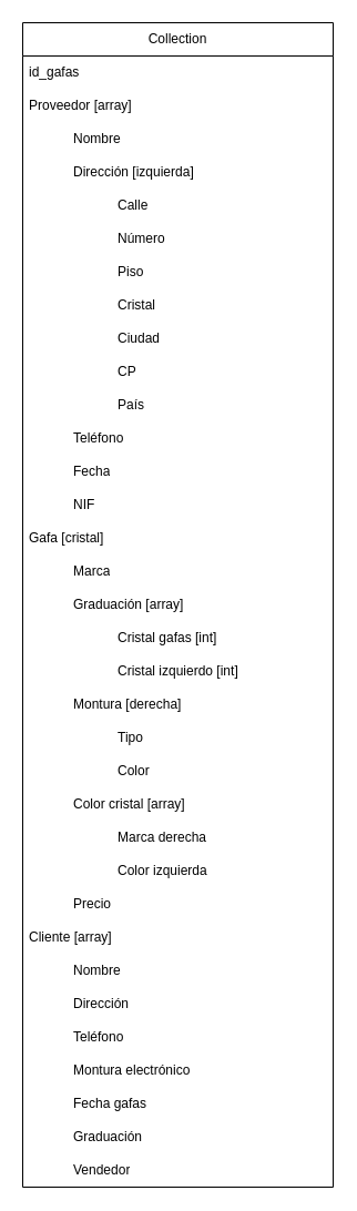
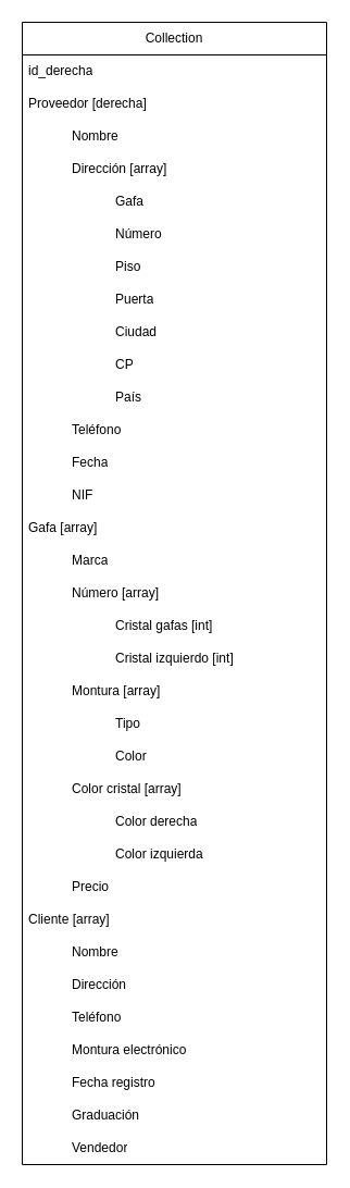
  <mxCell id="0" />
  <mxCell id="1" parent="0" />
  <mxCell id="2" value="Collection" style="swimlane;fontStyle=0;childLayout=stackLayout;horizontal=1;startSize=30;horizontalStack=0;resizeParent=1;resizeParentMax=0;resizeLast=0;collapsible=1;marginBottom=0;whiteSpace=wrap;html=1;" vertex="1" parent="1"><mxGeometry x="20" y="20" width="280" height="1050" as="geometry" /></mxCell>
- <mxCell id="3" value="id_gafas" style="text;strokeColor=none;fillColor=none;align=left;verticalAlign=middle;spacingLeft=4;spacingRight=4;overflow=hidden;points=[[0,0.5],[1,0.5]];portConstraint=eastwest;rotatable=0;whiteSpace=wrap;html=1;" vertex="1" parent="2"><mxGeometry y="30" width="280" height="30" as="geometry" /></mxCell>
- <mxCell id="4" value="Proveedor [array]" style="text;strokeColor=none;fillColor=none;align=left;verticalAlign=middle;spacingLeft=4;spacingRight=4;overflow=hidden;points=[[0,0.5],[1,0.5]];portConstraint=eastwest;rotatable=0;whiteSpace=wrap;html=1;" vertex="1" parent="2"><mxGeometry y="60" width="280" height="30" as="geometry" /></mxCell>
+ <mxCell id="3" value="id_derecha" style="text;strokeColor=none;fillColor=none;align=left;verticalAlign=middle;spacingLeft=4;spacingRight=4;overflow=hidden;points=[[0,0.5],[1,0.5]];portConstraint=eastwest;rotatable=0;whiteSpace=wrap;html=1;" vertex="1" parent="2"><mxGeometry y="30" width="280" height="30" as="geometry" /></mxCell>
+ <mxCell id="4" value="Proveedor [derecha]" style="text;strokeColor=none;fillColor=none;align=left;verticalAlign=middle;spacingLeft=4;spacingRight=4;overflow=hidden;points=[[0,0.5],[1,0.5]];portConstraint=eastwest;rotatable=0;whiteSpace=wrap;html=1;" vertex="1" parent="2"><mxGeometry y="60" width="280" height="30" as="geometry" /></mxCell>
  <mxCell id="5" value="&lt;blockquote style=&quot;margin: 0 0 0 40px; border: none; padding: 0px;&quot;&gt;Nombre&lt;/blockquote&gt;" style="text;strokeColor=none;fillColor=none;align=left;verticalAlign=middle;spacingLeft=4;spacingRight=4;overflow=hidden;points=[[0,0.5],[1,0.5]];portConstraint=eastwest;rotatable=0;whiteSpace=wrap;html=1;" vertex="1" parent="2"><mxGeometry y="90" width="280" height="30" as="geometry" /></mxCell>
- <mxCell id="6" value="&lt;blockquote style=&quot;margin: 0 0 0 40px; border: none; padding: 0px;&quot;&gt;Dirección [izquierda]&lt;span style=&quot;white-space: pre;&quot;&gt; &lt;/span&gt;&lt;/blockquote&gt;" style="text;strokeColor=none;fillColor=none;align=left;verticalAlign=middle;spacingLeft=4;spacingRight=4;overflow=hidden;points=[[0,0.5],[1,0.5]];portConstraint=eastwest;rotatable=0;whiteSpace=wrap;html=1;" vertex="1" parent="2"><mxGeometry y="120" width="280" height="30" as="geometry" /></mxCell>
- <mxCell id="7" value="&lt;blockquote style=&quot;margin: 0 0 0 40px; border: none; padding: 0px;&quot;&gt;&lt;blockquote style=&quot;margin: 0 0 0 40px; border: none; padding: 0px;&quot;&gt;Calle&lt;/blockquote&gt;&lt;/blockquote&gt;" style="text;strokeColor=none;fillColor=none;align=left;verticalAlign=middle;spacingLeft=4;spacingRight=4;overflow=hidden;points=[[0,0.5],[1,0.5]];portConstraint=eastwest;rotatable=0;whiteSpace=wrap;html=1;" vertex="1" parent="2"><mxGeometry y="150" width="280" height="30" as="geometry" /></mxCell>
+ <mxCell id="6" value="&lt;blockquote style=&quot;margin: 0 0 0 40px; border: none; padding: 0px;&quot;&gt;Dirección [array]&lt;span style=&quot;white-space: pre;&quot;&gt; &lt;/span&gt;&lt;/blockquote&gt;" style="text;strokeColor=none;fillColor=none;align=left;verticalAlign=middle;spacingLeft=4;spacingRight=4;overflow=hidden;points=[[0,0.5],[1,0.5]];portConstraint=eastwest;rotatable=0;whiteSpace=wrap;html=1;" vertex="1" parent="2"><mxGeometry y="120" width="280" height="30" as="geometry" /></mxCell>
+ <mxCell id="7" value="&lt;blockquote style=&quot;margin: 0 0 0 40px; border: none; padding: 0px;&quot;&gt;&lt;blockquote style=&quot;margin: 0 0 0 40px; border: none; padding: 0px;&quot;&gt;Gafa&lt;/blockquote&gt;&lt;/blockquote&gt;" style="text;strokeColor=none;fillColor=none;align=left;verticalAlign=middle;spacingLeft=4;spacingRight=4;overflow=hidden;points=[[0,0.5],[1,0.5]];portConstraint=eastwest;rotatable=0;whiteSpace=wrap;html=1;" vertex="1" parent="2"><mxGeometry y="150" width="280" height="30" as="geometry" /></mxCell>
  <mxCell id="8" value="&lt;blockquote style=&quot;margin: 0 0 0 40px; border: none; padding: 0px;&quot;&gt;&lt;blockquote style=&quot;margin: 0 0 0 40px; border: none; padding: 0px;&quot;&gt;Número&lt;/blockquote&gt;&lt;/blockquote&gt;" style="text;strokeColor=none;fillColor=none;align=left;verticalAlign=middle;spacingLeft=4;spacingRight=4;overflow=hidden;points=[[0,0.5],[1,0.5]];portConstraint=eastwest;rotatable=0;whiteSpace=wrap;html=1;" vertex="1" parent="2"><mxGeometry y="180" width="280" height="30" as="geometry" /></mxCell>
  <mxCell id="9" value="&lt;blockquote style=&quot;margin: 0 0 0 40px; border: none; padding: 0px;&quot;&gt;&lt;blockquote style=&quot;margin: 0 0 0 40px; border: none; padding: 0px;&quot;&gt;Piso&lt;/blockquote&gt;&lt;/blockquote&gt;" style="text;strokeColor=none;fillColor=none;align=left;verticalAlign=middle;spacingLeft=4;spacingRight=4;overflow=hidden;points=[[0,0.5],[1,0.5]];portConstraint=eastwest;rotatable=0;whiteSpace=wrap;html=1;" vertex="1" parent="2"><mxGeometry y="210" width="280" height="30" as="geometry" /></mxCell>
- <mxCell id="10" value="&lt;blockquote style=&quot;margin: 0 0 0 40px; border: none; padding: 0px;&quot;&gt;&lt;blockquote style=&quot;margin: 0 0 0 40px; border: none; padding: 0px;&quot;&gt;Cristal&lt;/blockquote&gt;&lt;/blockquote&gt;" style="text;strokeColor=none;fillColor=none;align=left;verticalAlign=middle;spacingLeft=4;spacingRight=4;overflow=hidden;points=[[0,0.5],[1,0.5]];portConstraint=eastwest;rotatable=0;whiteSpace=wrap;html=1;" vertex="1" parent="2"><mxGeometry y="240" width="280" height="30" as="geometry" /></mxCell>
+ <mxCell id="10" value="&lt;blockquote style=&quot;margin: 0 0 0 40px; border: none; padding: 0px;&quot;&gt;&lt;blockquote style=&quot;margin: 0 0 0 40px; border: none; padding: 0px;&quot;&gt;Puerta&lt;/blockquote&gt;&lt;/blockquote&gt;" style="text;strokeColor=none;fillColor=none;align=left;verticalAlign=middle;spacingLeft=4;spacingRight=4;overflow=hidden;points=[[0,0.5],[1,0.5]];portConstraint=eastwest;rotatable=0;whiteSpace=wrap;html=1;" vertex="1" parent="2"><mxGeometry y="240" width="280" height="30" as="geometry" /></mxCell>
  <mxCell id="11" value="&lt;blockquote style=&quot;margin: 0 0 0 40px; border: none; padding: 0px;&quot;&gt;&lt;blockquote style=&quot;margin: 0 0 0 40px; border: none; padding: 0px;&quot;&gt;Ciudad&lt;/blockquote&gt;&lt;/blockquote&gt;" style="text;strokeColor=none;fillColor=none;align=left;verticalAlign=middle;spacingLeft=4;spacingRight=4;overflow=hidden;points=[[0,0.5],[1,0.5]];portConstraint=eastwest;rotatable=0;whiteSpace=wrap;html=1;" vertex="1" parent="2"><mxGeometry y="270" width="280" height="30" as="geometry" /></mxCell>
  <mxCell id="12" value="&lt;blockquote style=&quot;margin: 0 0 0 40px; border: none; padding: 0px;&quot;&gt;&lt;blockquote style=&quot;margin: 0 0 0 40px; border: none; padding: 0px;&quot;&gt;CP&lt;/blockquote&gt;&lt;/blockquote&gt;" style="text;strokeColor=none;fillColor=none;align=left;verticalAlign=middle;spacingLeft=4;spacingRight=4;overflow=hidden;points=[[0,0.5],[1,0.5]];portConstraint=eastwest;rotatable=0;whiteSpace=wrap;html=1;" vertex="1" parent="2"><mxGeometry y="300" width="280" height="30" as="geometry" /></mxCell>
  <mxCell id="13" value="&lt;blockquote style=&quot;margin: 0 0 0 40px; border: none; padding: 0px;&quot;&gt;&lt;blockquote style=&quot;margin: 0 0 0 40px; border: none; padding: 0px;&quot;&gt;País&lt;/blockquote&gt;&lt;/blockquote&gt;" style="text;strokeColor=none;fillColor=none;align=left;verticalAlign=middle;spacingLeft=4;spacingRight=4;overflow=hidden;points=[[0,0.5],[1,0.5]];portConstraint=eastwest;rotatable=0;whiteSpace=wrap;html=1;" vertex="1" parent="2"><mxGeometry y="330" width="280" height="30" as="geometry" /></mxCell>
  <mxCell id="14" value="&lt;blockquote style=&quot;margin: 0 0 0 40px; border: none; padding: 0px;&quot;&gt;Teléfono&lt;/blockquote&gt;" style="text;strokeColor=none;fillColor=none;align=left;verticalAlign=middle;spacingLeft=4;spacingRight=4;overflow=hidden;points=[[0,0.5],[1,0.5]];portConstraint=eastwest;rotatable=0;whiteSpace=wrap;html=1;" vertex="1" parent="2"><mxGeometry y="360" width="280" height="30" as="geometry" /></mxCell>
  <mxCell id="15" value="&lt;blockquote style=&quot;margin: 0 0 0 40px; border: none; padding: 0px;&quot;&gt;Fecha&lt;/blockquote&gt;" style="text;strokeColor=none;fillColor=none;align=left;verticalAlign=middle;spacingLeft=4;spacingRight=4;overflow=hidden;points=[[0,0.5],[1,0.5]];portConstraint=eastwest;rotatable=0;whiteSpace=wrap;html=1;" vertex="1" parent="2"><mxGeometry y="390" width="280" height="30" as="geometry" /></mxCell>
  <mxCell id="16" value="&lt;blockquote style=&quot;margin: 0 0 0 40px; border: none; padding: 0px;&quot;&gt;NIF&lt;/blockquote&gt;" style="text;strokeColor=none;fillColor=none;align=left;verticalAlign=middle;spacingLeft=4;spacingRight=4;overflow=hidden;points=[[0,0.5],[1,0.5]];portConstraint=eastwest;rotatable=0;whiteSpace=wrap;html=1;" vertex="1" parent="2"><mxGeometry y="420" width="280" height="30" as="geometry" /></mxCell>
- <mxCell id="17" value="Gafa [cristal]" style="text;strokeColor=none;fillColor=none;align=left;verticalAlign=middle;spacingLeft=4;spacingRight=4;overflow=hidden;points=[[0,0.5],[1,0.5]];portConstraint=eastwest;rotatable=0;whiteSpace=wrap;html=1;" vertex="1" parent="2"><mxGeometry y="450" width="280" height="30" as="geometry" /></mxCell>
+ <mxCell id="17" value="Gafa [array]" style="text;strokeColor=none;fillColor=none;align=left;verticalAlign=middle;spacingLeft=4;spacingRight=4;overflow=hidden;points=[[0,0.5],[1,0.5]];portConstraint=eastwest;rotatable=0;whiteSpace=wrap;html=1;" vertex="1" parent="2"><mxGeometry y="450" width="280" height="30" as="geometry" /></mxCell>
  <mxCell id="18" value="&lt;blockquote style=&quot;margin: 0 0 0 40px; border: none; padding: 0px;&quot;&gt;Marca&lt;/blockquote&gt;" style="text;strokeColor=none;fillColor=none;align=left;verticalAlign=middle;spacingLeft=4;spacingRight=4;overflow=hidden;points=[[0,0.5],[1,0.5]];portConstraint=eastwest;rotatable=0;whiteSpace=wrap;html=1;" vertex="1" parent="2"><mxGeometry y="480" width="280" height="30" as="geometry" /></mxCell>
- <mxCell id="19" value="&lt;blockquote style=&quot;margin: 0 0 0 40px; border: none; padding: 0px;&quot;&gt;Graduación [array]&lt;/blockquote&gt;" style="text;strokeColor=none;fillColor=none;align=left;verticalAlign=middle;spacingLeft=4;spacingRight=4;overflow=hidden;points=[[0,0.5],[1,0.5]];portConstraint=eastwest;rotatable=0;whiteSpace=wrap;html=1;" vertex="1" parent="2"><mxGeometry y="510" width="280" height="30" as="geometry" /></mxCell>
+ <mxCell id="19" value="&lt;blockquote style=&quot;margin: 0 0 0 40px; border: none; padding: 0px;&quot;&gt;Número [array]&lt;/blockquote&gt;" style="text;strokeColor=none;fillColor=none;align=left;verticalAlign=middle;spacingLeft=4;spacingRight=4;overflow=hidden;points=[[0,0.5],[1,0.5]];portConstraint=eastwest;rotatable=0;whiteSpace=wrap;html=1;" vertex="1" parent="2"><mxGeometry y="510" width="280" height="30" as="geometry" /></mxCell>
  <mxCell id="20" value="&lt;blockquote style=&quot;margin: 0 0 0 40px; border: none; padding: 0px;&quot;&gt;&lt;blockquote style=&quot;margin: 0 0 0 40px; border: none; padding: 0px;&quot;&gt;Cristal gafas [int]&lt;/blockquote&gt;&lt;/blockquote&gt;" style="text;strokeColor=none;fillColor=none;align=left;verticalAlign=middle;spacingLeft=4;spacingRight=4;overflow=hidden;points=[[0,0.5],[1,0.5]];portConstraint=eastwest;rotatable=0;whiteSpace=wrap;html=1;" vertex="1" parent="2"><mxGeometry y="540" width="280" height="30" as="geometry" /></mxCell>
  <mxCell id="21" value="&lt;blockquote style=&quot;margin: 0 0 0 40px; border: none; padding: 0px;&quot;&gt;&lt;blockquote style=&quot;margin: 0 0 0 40px; border: none; padding: 0px;&quot;&gt;Cristal izquierdo [int]&lt;/blockquote&gt;&lt;/blockquote&gt;" style="text;strokeColor=none;fillColor=none;align=left;verticalAlign=middle;spacingLeft=4;spacingRight=4;overflow=hidden;points=[[0,0.5],[1,0.5]];portConstraint=eastwest;rotatable=0;whiteSpace=wrap;html=1;" vertex="1" parent="2"><mxGeometry y="570" width="280" height="30" as="geometry" /></mxCell>
- <mxCell id="22" value="&lt;blockquote style=&quot;margin: 0 0 0 40px; border: none; padding: 0px;&quot;&gt;Montura [derecha]&lt;/blockquote&gt;" style="text;strokeColor=none;fillColor=none;align=left;verticalAlign=middle;spacingLeft=4;spacingRight=4;overflow=hidden;points=[[0,0.5],[1,0.5]];portConstraint=eastwest;rotatable=0;whiteSpace=wrap;html=1;" vertex="1" parent="2"><mxGeometry y="600" width="280" height="30" as="geometry" /></mxCell>
+ <mxCell id="22" value="&lt;blockquote style=&quot;margin: 0 0 0 40px; border: none; padding: 0px;&quot;&gt;Montura [array]&lt;/blockquote&gt;" style="text;strokeColor=none;fillColor=none;align=left;verticalAlign=middle;spacingLeft=4;spacingRight=4;overflow=hidden;points=[[0,0.5],[1,0.5]];portConstraint=eastwest;rotatable=0;whiteSpace=wrap;html=1;" vertex="1" parent="2"><mxGeometry y="600" width="280" height="30" as="geometry" /></mxCell>
  <mxCell id="23" value="&lt;blockquote style=&quot;margin: 0 0 0 40px; border: none; padding: 0px;&quot;&gt;&lt;blockquote style=&quot;margin: 0 0 0 40px; border: none; padding: 0px;&quot;&gt;Tipo&lt;/blockquote&gt;&lt;/blockquote&gt;" style="text;strokeColor=none;fillColor=none;align=left;verticalAlign=middle;spacingLeft=4;spacingRight=4;overflow=hidden;points=[[0,0.5],[1,0.5]];portConstraint=eastwest;rotatable=0;whiteSpace=wrap;html=1;" vertex="1" parent="2"><mxGeometry y="630" width="280" height="30" as="geometry" /></mxCell>
  <mxCell id="24" value="&lt;blockquote style=&quot;margin: 0 0 0 40px; border: none; padding: 0px;&quot;&gt;&lt;blockquote style=&quot;margin: 0 0 0 40px; border: none; padding: 0px;&quot;&gt;Color&lt;/blockquote&gt;&lt;/blockquote&gt;" style="text;strokeColor=none;fillColor=none;align=left;verticalAlign=middle;spacingLeft=4;spacingRight=4;overflow=hidden;points=[[0,0.5],[1,0.5]];portConstraint=eastwest;rotatable=0;whiteSpace=wrap;html=1;" vertex="1" parent="2"><mxGeometry y="660" width="280" height="30" as="geometry" /></mxCell>
  <mxCell id="25" value="&lt;blockquote style=&quot;margin: 0 0 0 40px; border: none; padding: 0px;&quot;&gt;Color cristal [array]&lt;/blockquote&gt;" style="text;strokeColor=none;fillColor=none;align=left;verticalAlign=middle;spacingLeft=4;spacingRight=4;overflow=hidden;points=[[0,0.5],[1,0.5]];portConstraint=eastwest;rotatable=0;whiteSpace=wrap;html=1;" vertex="1" parent="2"><mxGeometry y="690" width="280" height="30" as="geometry" /></mxCell>
- <mxCell id="26" value="&lt;blockquote style=&quot;margin: 0 0 0 40px; border: none; padding: 0px;&quot;&gt;&lt;blockquote style=&quot;margin: 0 0 0 40px; border: none; padding: 0px;&quot;&gt;Marca derecha&lt;/blockquote&gt;&lt;/blockquote&gt;" style="text;strokeColor=none;fillColor=none;align=left;verticalAlign=middle;spacingLeft=4;spacingRight=4;overflow=hidden;points=[[0,0.5],[1,0.5]];portConstraint=eastwest;rotatable=0;whiteSpace=wrap;html=1;" vertex="1" parent="2"><mxGeometry y="720" width="280" height="30" as="geometry" /></mxCell>
+ <mxCell id="26" value="&lt;blockquote style=&quot;margin: 0 0 0 40px; border: none; padding: 0px;&quot;&gt;&lt;blockquote style=&quot;margin: 0 0 0 40px; border: none; padding: 0px;&quot;&gt;Color derecha&lt;/blockquote&gt;&lt;/blockquote&gt;" style="text;strokeColor=none;fillColor=none;align=left;verticalAlign=middle;spacingLeft=4;spacingRight=4;overflow=hidden;points=[[0,0.5],[1,0.5]];portConstraint=eastwest;rotatable=0;whiteSpace=wrap;html=1;" vertex="1" parent="2"><mxGeometry y="720" width="280" height="30" as="geometry" /></mxCell>
  <mxCell id="27" value="&lt;blockquote style=&quot;margin: 0 0 0 40px; border: none; padding: 0px;&quot;&gt;&lt;blockquote style=&quot;margin: 0 0 0 40px; border: none; padding: 0px;&quot;&gt;Color izquierda&lt;/blockquote&gt;&lt;/blockquote&gt;" style="text;strokeColor=none;fillColor=none;align=left;verticalAlign=middle;spacingLeft=4;spacingRight=4;overflow=hidden;points=[[0,0.5],[1,0.5]];portConstraint=eastwest;rotatable=0;whiteSpace=wrap;html=1;" vertex="1" parent="2"><mxGeometry y="750" width="280" height="30" as="geometry" /></mxCell>
  <mxCell id="28" value="&lt;blockquote style=&quot;margin: 0 0 0 40px; border: none; padding: 0px;&quot;&gt;Precio&lt;/blockquote&gt;" style="text;strokeColor=none;fillColor=none;align=left;verticalAlign=middle;spacingLeft=4;spacingRight=4;overflow=hidden;points=[[0,0.5],[1,0.5]];portConstraint=eastwest;rotatable=0;whiteSpace=wrap;html=1;" vertex="1" parent="2"><mxGeometry y="780" width="280" height="30" as="geometry" /></mxCell>
  <mxCell id="29" value="Cliente [array]" style="text;strokeColor=none;fillColor=none;align=left;verticalAlign=middle;spacingLeft=4;spacingRight=4;overflow=hidden;points=[[0,0.5],[1,0.5]];portConstraint=eastwest;rotatable=0;whiteSpace=wrap;html=1;" vertex="1" parent="2"><mxGeometry y="810" width="280" height="30" as="geometry" /></mxCell>
  <mxCell id="30" value="&lt;blockquote style=&quot;margin: 0 0 0 40px; border: none; padding: 0px;&quot;&gt;Nombre&lt;/blockquote&gt;" style="text;strokeColor=none;fillColor=none;align=left;verticalAlign=middle;spacingLeft=4;spacingRight=4;overflow=hidden;points=[[0,0.5],[1,0.5]];portConstraint=eastwest;rotatable=0;whiteSpace=wrap;html=1;" vertex="1" parent="2"><mxGeometry y="840" width="280" height="30" as="geometry" /></mxCell>
  <mxCell id="31" value="&lt;blockquote style=&quot;margin: 0 0 0 40px; border: none; padding: 0px;&quot;&gt;Dirección&lt;/blockquote&gt;" style="text;strokeColor=none;fillColor=none;align=left;verticalAlign=middle;spacingLeft=4;spacingRight=4;overflow=hidden;points=[[0,0.5],[1,0.5]];portConstraint=eastwest;rotatable=0;whiteSpace=wrap;html=1;" vertex="1" parent="2"><mxGeometry y="870" width="280" height="30" as="geometry" /></mxCell>
  <mxCell id="32" value="&lt;blockquote style=&quot;margin: 0 0 0 40px; border: none; padding: 0px;&quot;&gt;Teléfono&lt;/blockquote&gt;" style="text;strokeColor=none;fillColor=none;align=left;verticalAlign=middle;spacingLeft=4;spacingRight=4;overflow=hidden;points=[[0,0.5],[1,0.5]];portConstraint=eastwest;rotatable=0;whiteSpace=wrap;html=1;" vertex="1" parent="2"><mxGeometry y="900" width="280" height="30" as="geometry" /></mxCell>
  <mxCell id="33" value="&lt;blockquote style=&quot;margin: 0 0 0 40px; border: none; padding: 0px;&quot;&gt;Montura electrónico&lt;/blockquote&gt;" style="text;strokeColor=none;fillColor=none;align=left;verticalAlign=middle;spacingLeft=4;spacingRight=4;overflow=hidden;points=[[0,0.5],[1,0.5]];portConstraint=eastwest;rotatable=0;whiteSpace=wrap;html=1;" vertex="1" parent="2"><mxGeometry y="930" width="280" height="30" as="geometry" /></mxCell>
- <mxCell id="34" value="&lt;blockquote style=&quot;margin: 0 0 0 40px; border: none; padding: 0px;&quot;&gt;Fecha gafas&lt;/blockquote&gt;" style="text;strokeColor=none;fillColor=none;align=left;verticalAlign=middle;spacingLeft=4;spacingRight=4;overflow=hidden;points=[[0,0.5],[1,0.5]];portConstraint=eastwest;rotatable=0;whiteSpace=wrap;html=1;" vertex="1" parent="2"><mxGeometry y="960" width="280" height="30" as="geometry" /></mxCell>
+ <mxCell id="34" value="&lt;blockquote style=&quot;margin: 0 0 0 40px; border: none; padding: 0px;&quot;&gt;Fecha registro&lt;/blockquote&gt;" style="text;strokeColor=none;fillColor=none;align=left;verticalAlign=middle;spacingLeft=4;spacingRight=4;overflow=hidden;points=[[0,0.5],[1,0.5]];portConstraint=eastwest;rotatable=0;whiteSpace=wrap;html=1;" vertex="1" parent="2"><mxGeometry y="960" width="280" height="30" as="geometry" /></mxCell>
  <mxCell id="35" value="&lt;blockquote style=&quot;margin: 0 0 0 40px; border: none; padding: 0px;&quot;&gt;Graduación&lt;/blockquote&gt;" style="text;strokeColor=none;fillColor=none;align=left;verticalAlign=middle;spacingLeft=4;spacingRight=4;overflow=hidden;points=[[0,0.5],[1,0.5]];portConstraint=eastwest;rotatable=0;whiteSpace=wrap;html=1;" vertex="1" parent="2"><mxGeometry y="990" width="280" height="30" as="geometry" /></mxCell>
  <mxCell id="36" value="&lt;blockquote style=&quot;margin: 0 0 0 40px; border: none; padding: 0px;&quot;&gt;Vendedor&lt;/blockquote&gt;" style="text;strokeColor=none;fillColor=none;align=left;verticalAlign=middle;spacingLeft=4;spacingRight=4;overflow=hidden;points=[[0,0.5],[1,0.5]];portConstraint=eastwest;rotatable=0;whiteSpace=wrap;html=1;" vertex="1" parent="2"><mxGeometry y="1020" width="280" height="30" as="geometry" /></mxCell>
